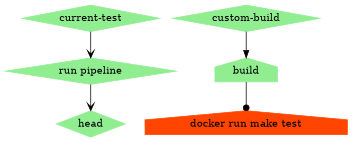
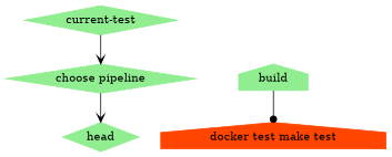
  digraph {
    fontname="DejaVu Serif"
    rankdir=TB
    node [color="#90ee90" fillcolor="#90ee90" fontname="DejaVu Serif" shape=diamond style=filled]
    edge [arrowhead=vee fontname="DejaVu Serif"]
    n1 [label="current-test"]
-   n2 [label="run pipeline"]
+   n2 [label="choose pipeline"]
    n3 [label=head]
-   n4 [label="custom-build"]
    n5 [label=build shape=house]
-   n6 [color="#ff4500" fillcolor="#ff4500" label="docker run make test" shape=house]
+   n6 [color="#ff4500" fillcolor="#ff4500" label="docker test make test" shape=house]
    n1 -> n2
    n2 -> n3
-   n4 -> n5 [arrowhead=normal]
    n5 -> n6 [arrowhead=dot]
  }
